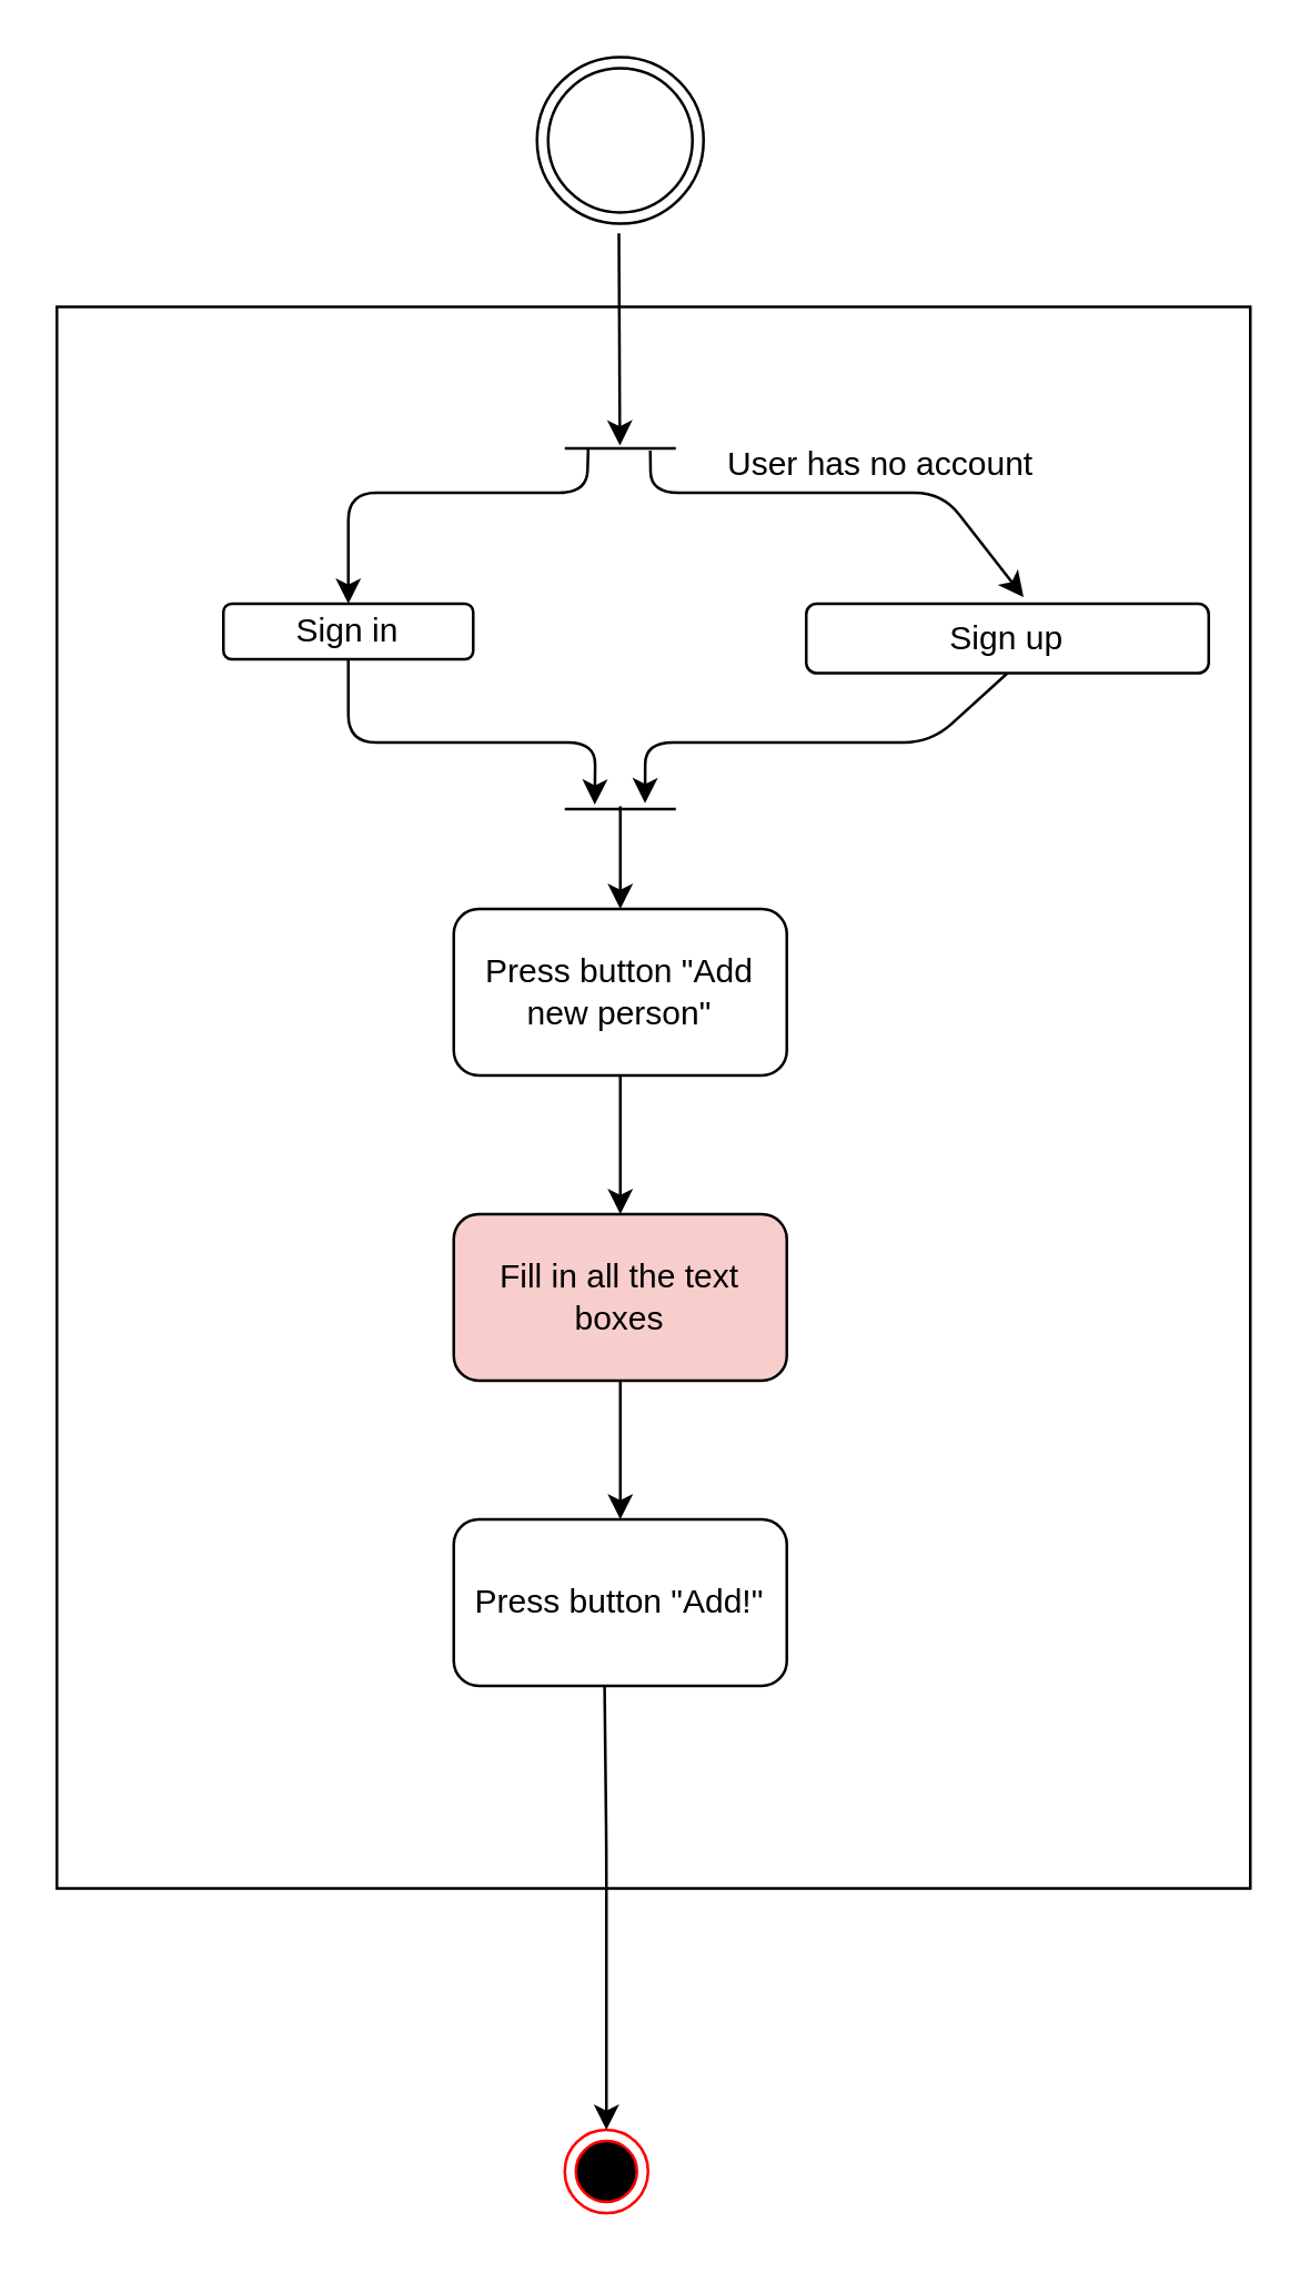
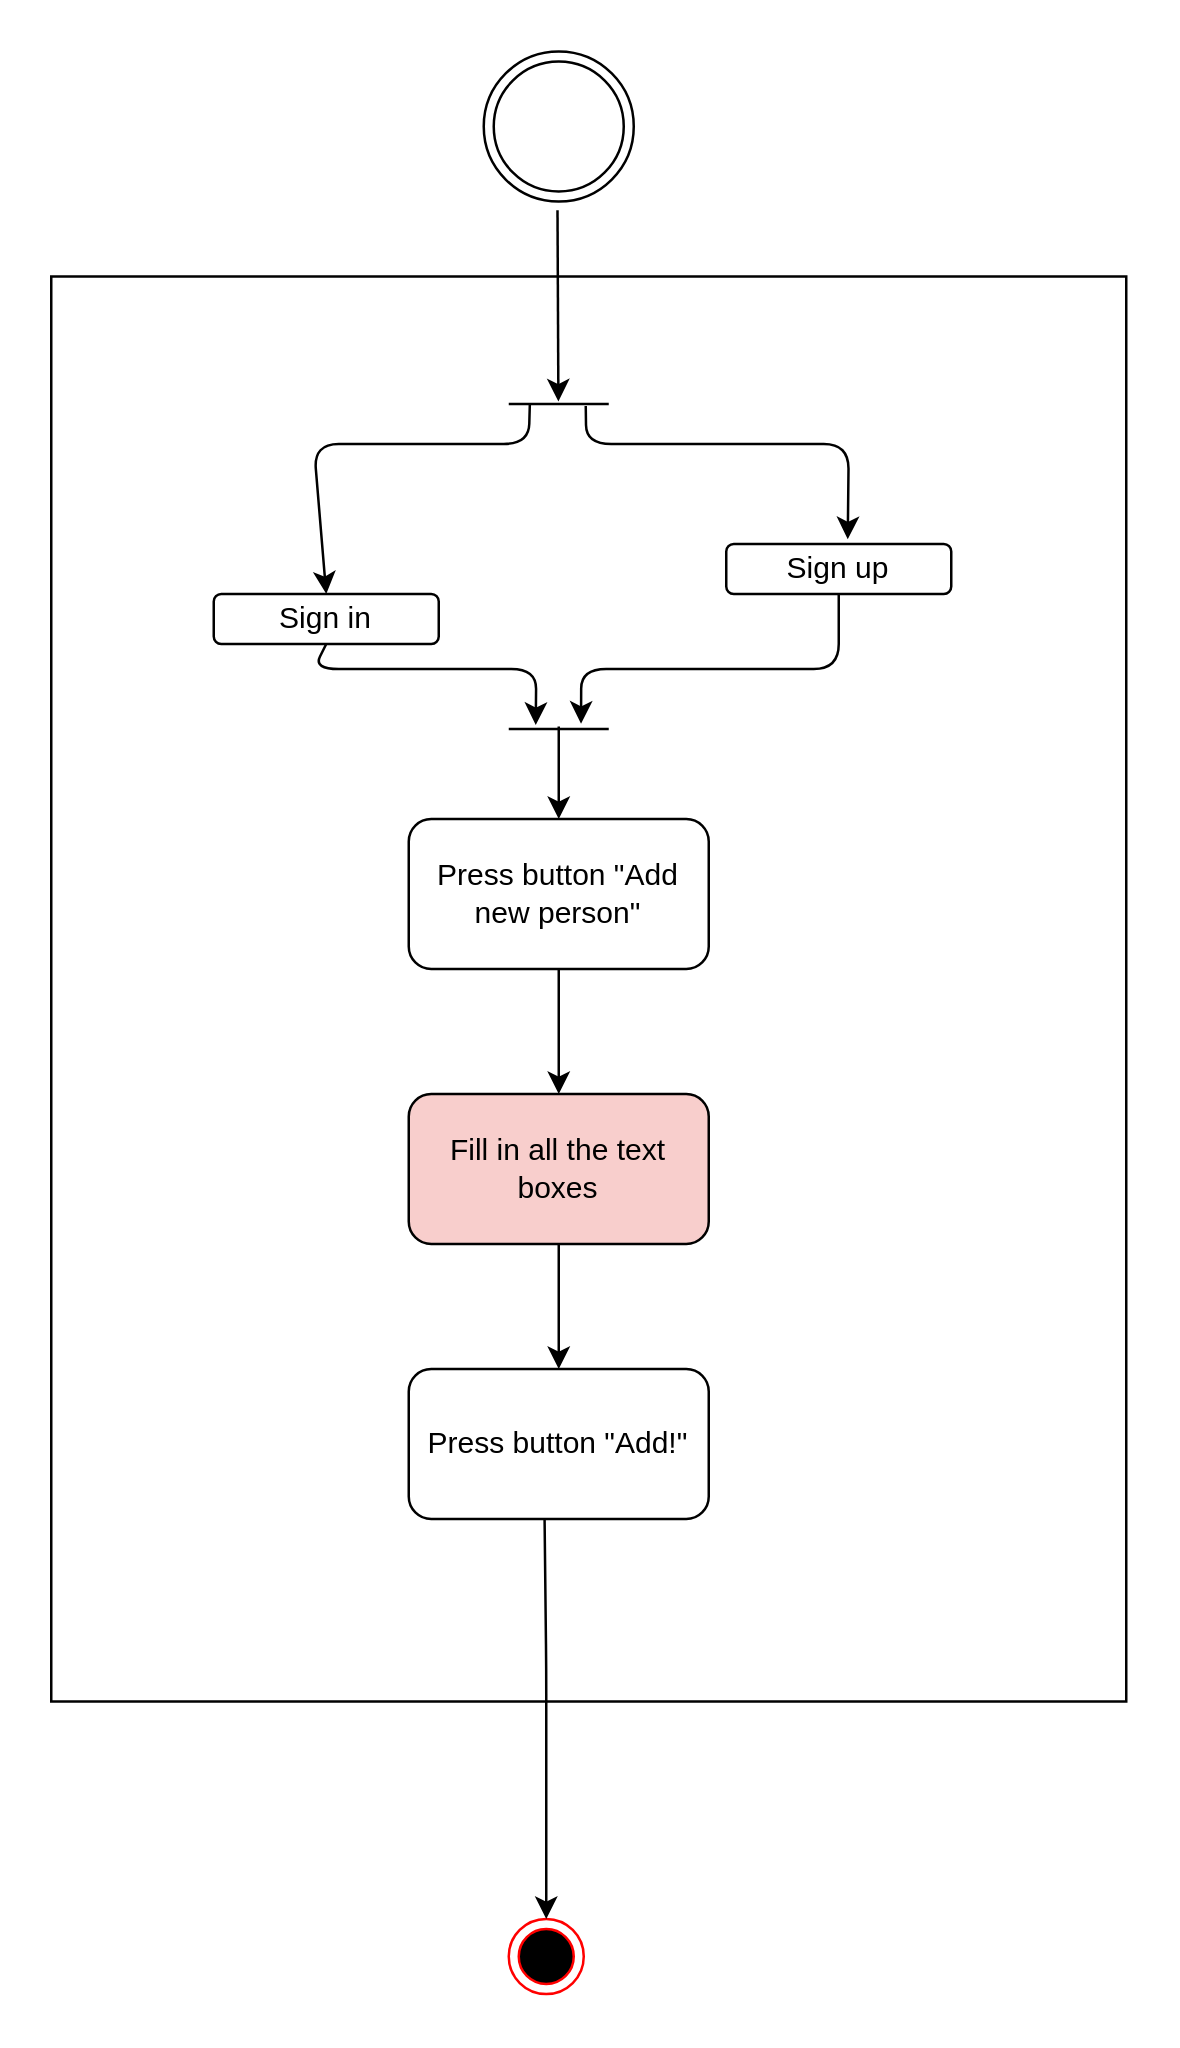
  <mxCell id="0" />
  <mxCell id="1" parent="0" />
  <mxCell id="2" value="" style="rounded=0;whiteSpace=wrap;html=1;" vertex="1" parent="1"><mxGeometry x="20" y="110" width="430" height="570" as="geometry" /></mxCell>
  <mxCell id="3" value="" style="ellipse;html=1;shape=endState;fillColor=#000000;strokeColor=#ff0000;" vertex="1" parent="1"><mxGeometry x="203" y="767" width="30" height="30" as="geometry" /></mxCell>
  <mxCell id="4" value="" style="ellipse;shape=doubleEllipse;html=1;dashed=0;whitespace=wrap;aspect=fixed;" vertex="1" parent="1"><mxGeometry x="193" y="20" width="60" height="60" as="geometry" /></mxCell>
  <mxCell id="5" value="" style="endArrow=classic;html=1;exitX=0.5;exitY=1;exitDx=0;exitDy=0;entryX=0.5;entryY=0;entryDx=0;entryDy=0;" edge="1" parent="1" target="3"><mxGeometry width="50" height="50" relative="1" as="geometry"><mxPoint x="217" y="577" as="sourcePoint" /><mxPoint x="218.375" y="747" as="targetPoint" /><Array as="points"><mxPoint x="218" y="667" /><mxPoint x="218" y="767" /></Array></mxGeometry></mxCell>
  <mxCell id="6" value="" style="endArrow=classic;html=1;exitX=0.5;exitY=1;exitDx=0;exitDy=0;" edge="1" parent="1"><mxGeometry width="50" height="50" relative="1" as="geometry"><mxPoint x="222.5" y="83.5" as="sourcePoint" /><mxPoint x="222.859" y="160" as="targetPoint" /></mxGeometry></mxCell>
  <mxCell id="7" value="" style="line;strokeWidth=1;fillColor=none;align=left;verticalAlign=middle;spacingTop=-1;spacingLeft=3;spacingRight=3;rotatable=0;labelPosition=right;points=[];portConstraint=eastwest;" vertex="1" parent="1"><mxGeometry x="203" y="157" width="40" height="8" as="geometry" /></mxCell>
- <mxCell id="8" value="Sign in" style="rounded=1;whiteSpace=wrap;html=1;" vertex="1" parent="1"><mxGeometry x="80" y="217" width="90" height="20" as="geometry" /></mxCell>
- <mxCell id="9" value="Sign up" style="rounded=1;whiteSpace=wrap;html=1;" vertex="1" parent="1"><mxGeometry x="290" y="217" width="145" height="25" as="geometry" /></mxCell>
+ <mxCell id="8" value="Sign in" style="rounded=1;whiteSpace=wrap;html=1;" vertex="1" parent="1"><mxGeometry x="85" y="237" width="90" height="20" as="geometry" /></mxCell>
+ <mxCell id="9" value="Sign up" style="rounded=1;whiteSpace=wrap;html=1;" vertex="1" parent="1"><mxGeometry x="290" y="217" width="90" height="20" as="geometry" /></mxCell>
  <mxCell id="10" value="" style="endArrow=classic;html=1;exitX=0.211;exitY=0.476;exitDx=0;exitDy=0;exitPerimeter=0;entryX=0.5;entryY=0;entryDx=0;entryDy=0;" edge="1" parent="1" source="7" target="8"><mxGeometry width="50" height="50" relative="1" as="geometry"><mxPoint x="20" y="147" as="sourcePoint" /><mxPoint x="70" y="97" as="targetPoint" /><Array as="points"><mxPoint x="211" y="177" /><mxPoint x="125" y="177" /></Array></mxGeometry></mxCell>
  <mxCell id="11" value="" style="endArrow=classic;html=1;exitX=0.77;exitY=0.595;exitDx=0;exitDy=0;exitPerimeter=0;entryX=0.54;entryY=-0.095;entryDx=0;entryDy=0;entryPerimeter=0;" edge="1" parent="1" source="7" target="9"><mxGeometry width="50" height="50" relative="1" as="geometry"><mxPoint x="370" y="167" as="sourcePoint" /><mxPoint x="420" y="117" as="targetPoint" /><Array as="points"><mxPoint x="234" y="177" /><mxPoint x="339" y="177" /></Array></mxGeometry></mxCell>
  <mxCell id="12" value="" style="line;strokeWidth=1;fillColor=none;align=left;verticalAlign=middle;spacingTop=-1;spacingLeft=3;spacingRight=3;rotatable=0;labelPosition=right;points=[];portConstraint=eastwest;" vertex="1" parent="1"><mxGeometry x="203" y="287" width="40" height="8" as="geometry" /></mxCell>
  <mxCell id="13" value="" style="endArrow=classic;html=1;exitX=0.5;exitY=1;exitDx=0;exitDy=0;entryX=0.27;entryY=0.298;entryDx=0;entryDy=0;entryPerimeter=0;" edge="1" parent="1" source="8" target="12"><mxGeometry width="50" height="50" relative="1" as="geometry"><mxPoint x="50" y="327" as="sourcePoint" /><mxPoint x="100" y="277" as="targetPoint" /><Array as="points"><mxPoint x="125" y="267" /><mxPoint x="214" y="267" /></Array></mxGeometry></mxCell>
  <mxCell id="14" value="" style="endArrow=classic;html=1;exitX=0.5;exitY=1;exitDx=0;exitDy=0;entryX=0.723;entryY=0.238;entryDx=0;entryDy=0;entryPerimeter=0;" edge="1" parent="1" source="9" target="12"><mxGeometry width="50" height="50" relative="1" as="geometry"><mxPoint x="320" y="357" as="sourcePoint" /><mxPoint x="370" y="307" as="targetPoint" /><Array as="points"><mxPoint x="335" y="267" /><mxPoint x="232" y="267" /></Array></mxGeometry></mxCell>
- <mxCell id="15" value="User has no account" style="text;html=1;resizable=0;points=[];autosize=1;align=left;verticalAlign=top;spacingTop=-4;" vertex="1" parent="1"><mxGeometry x="260" y="157" width="130" height="20" as="geometry" /></mxCell>
  <mxCell id="16" style="edgeStyle=orthogonalEdgeStyle;rounded=0;orthogonalLoop=1;jettySize=auto;html=1;entryX=0.5;entryY=0;entryDx=0;entryDy=0;" edge="1" parent="1" source="17" target="19"><mxGeometry relative="1" as="geometry" /></mxCell>
  <mxCell id="17" value="Press button &quot;Add new person&quot;" style="rounded=1;whiteSpace=wrap;html=1;" vertex="1" parent="1"><mxGeometry x="163" y="327" width="120" height="60" as="geometry" /></mxCell>
  <mxCell id="18" style="edgeStyle=orthogonalEdgeStyle;rounded=0;orthogonalLoop=1;jettySize=auto;html=1;entryX=0.5;entryY=0;entryDx=0;entryDy=0;" edge="1" parent="1" source="19" target="20"><mxGeometry relative="1" as="geometry" /></mxCell>
  <mxCell id="19" value="Fill in all the text boxes" style="rounded=1;whiteSpace=wrap;html=1;fillColor=#f8cecc;" vertex="1" parent="1"><mxGeometry x="163" y="437" width="120" height="60" as="geometry" /></mxCell>
  <mxCell id="20" value="Press button &quot;Add!&quot;" style="rounded=1;whiteSpace=wrap;html=1;" vertex="1" parent="1"><mxGeometry x="163" y="547" width="120" height="60" as="geometry" /></mxCell>
  <mxCell id="21" value="" style="endArrow=classic;html=1;entryX=0.5;entryY=0;entryDx=0;entryDy=0;" edge="1" parent="1" target="17"><mxGeometry width="50" height="50" relative="1" as="geometry"><mxPoint x="223" y="290" as="sourcePoint" /><mxPoint x="40" y="327" as="targetPoint" /></mxGeometry></mxCell>
